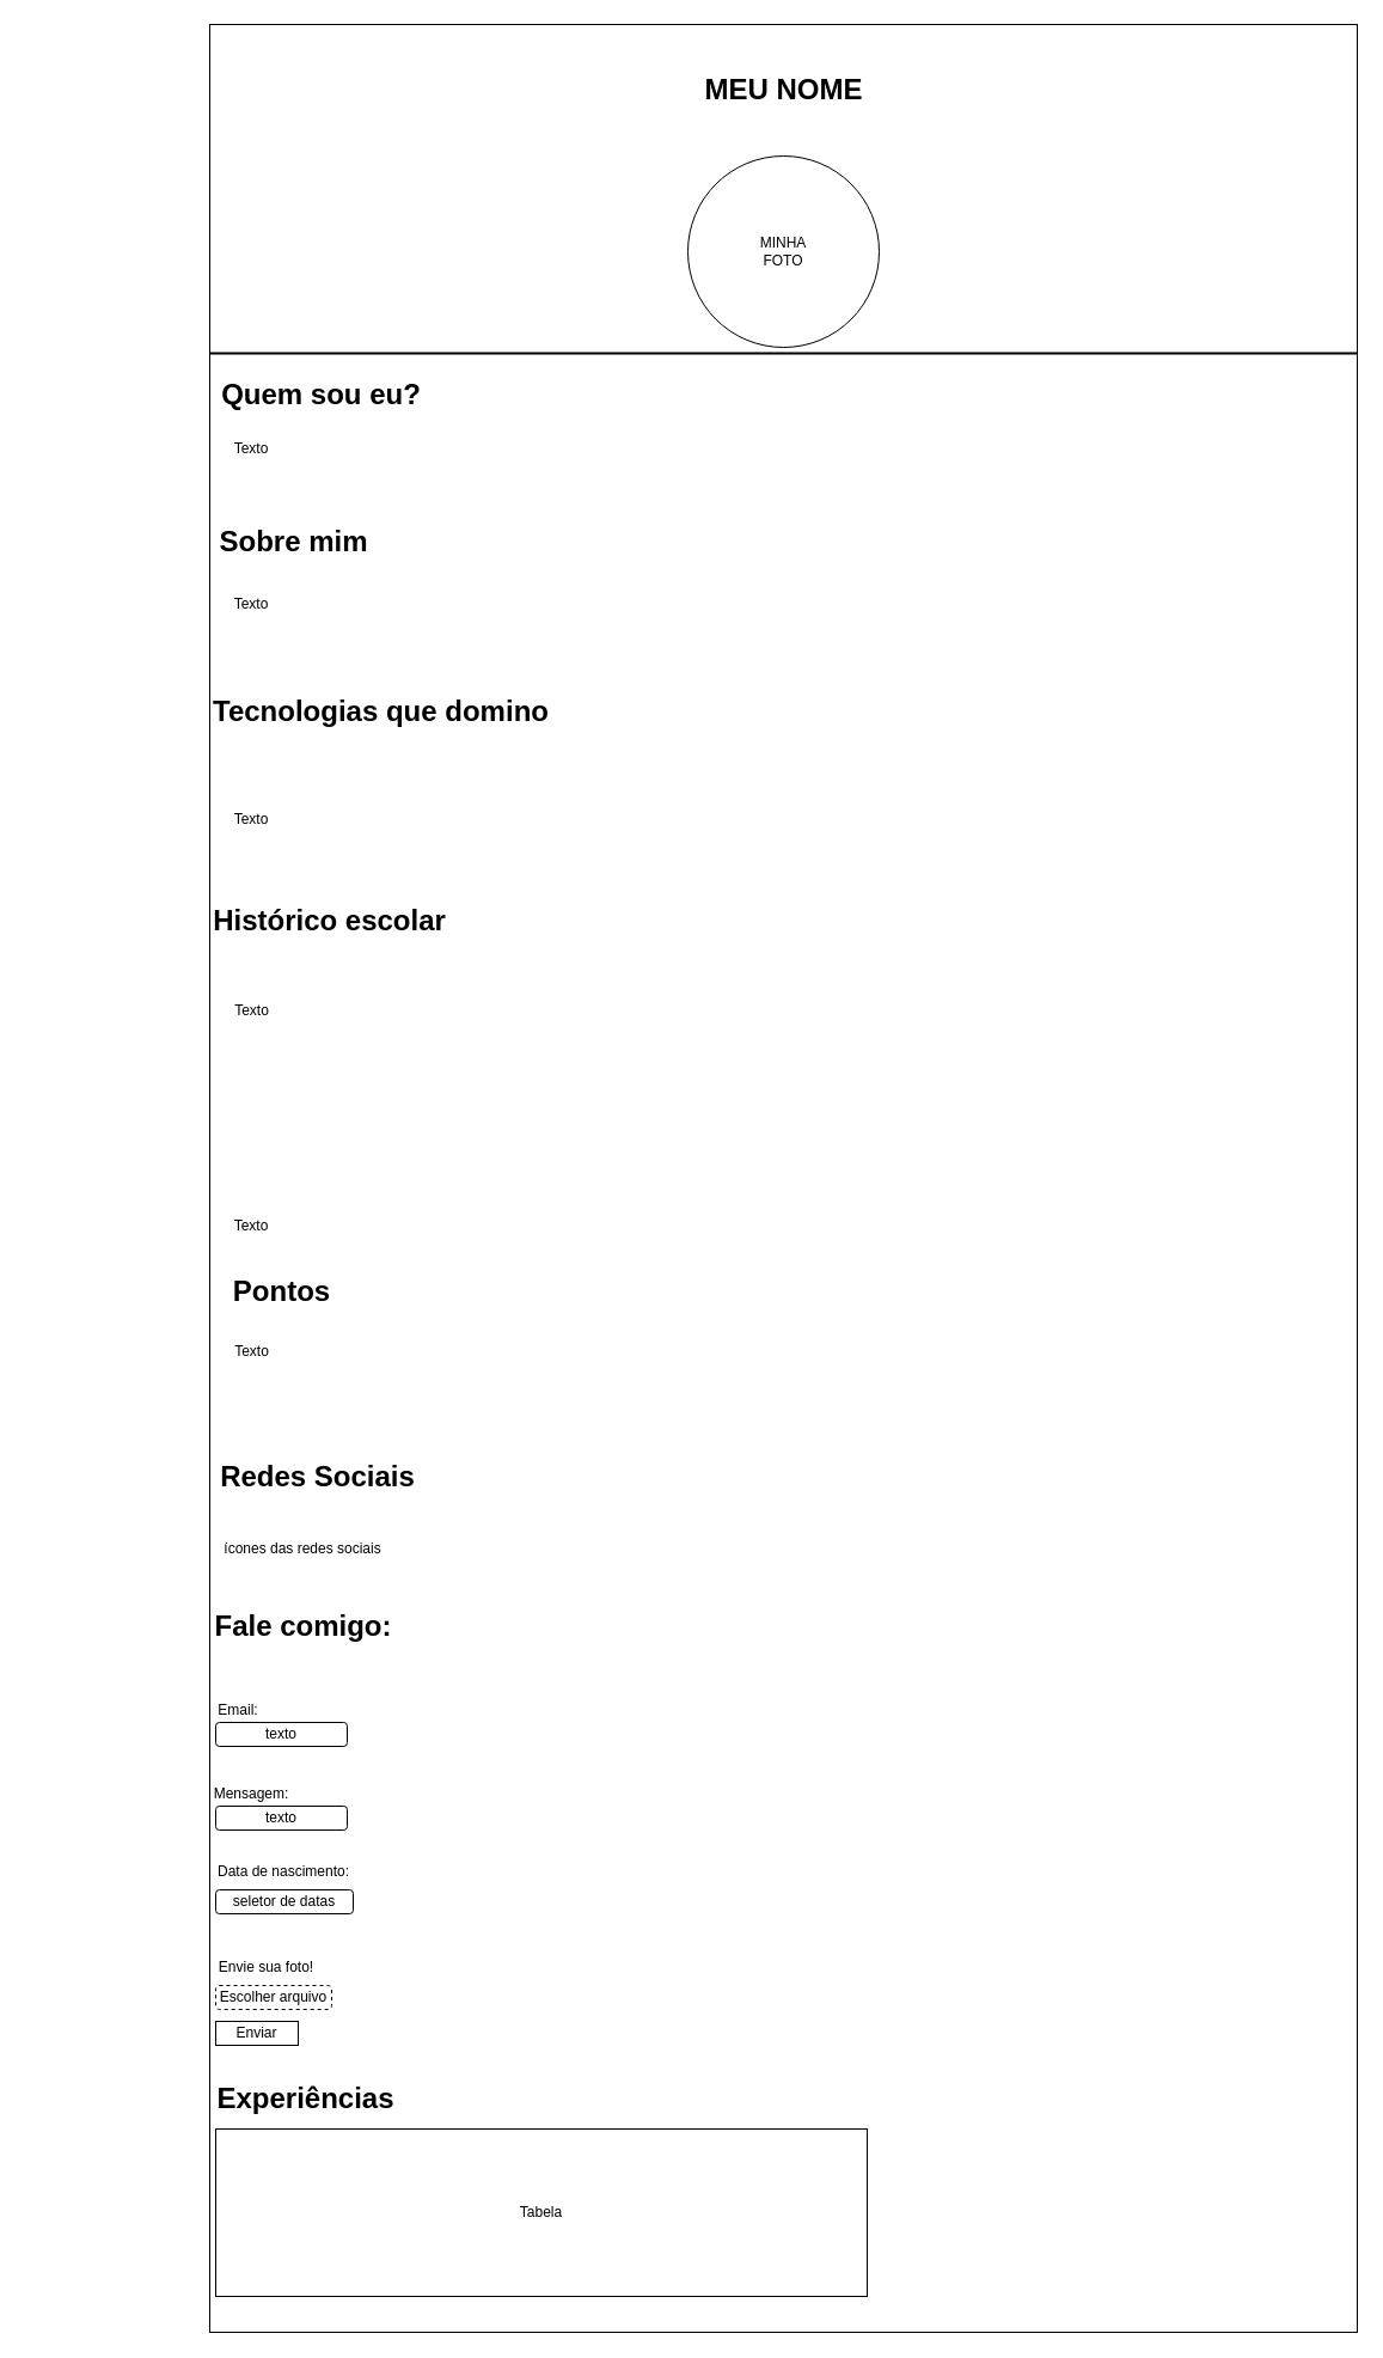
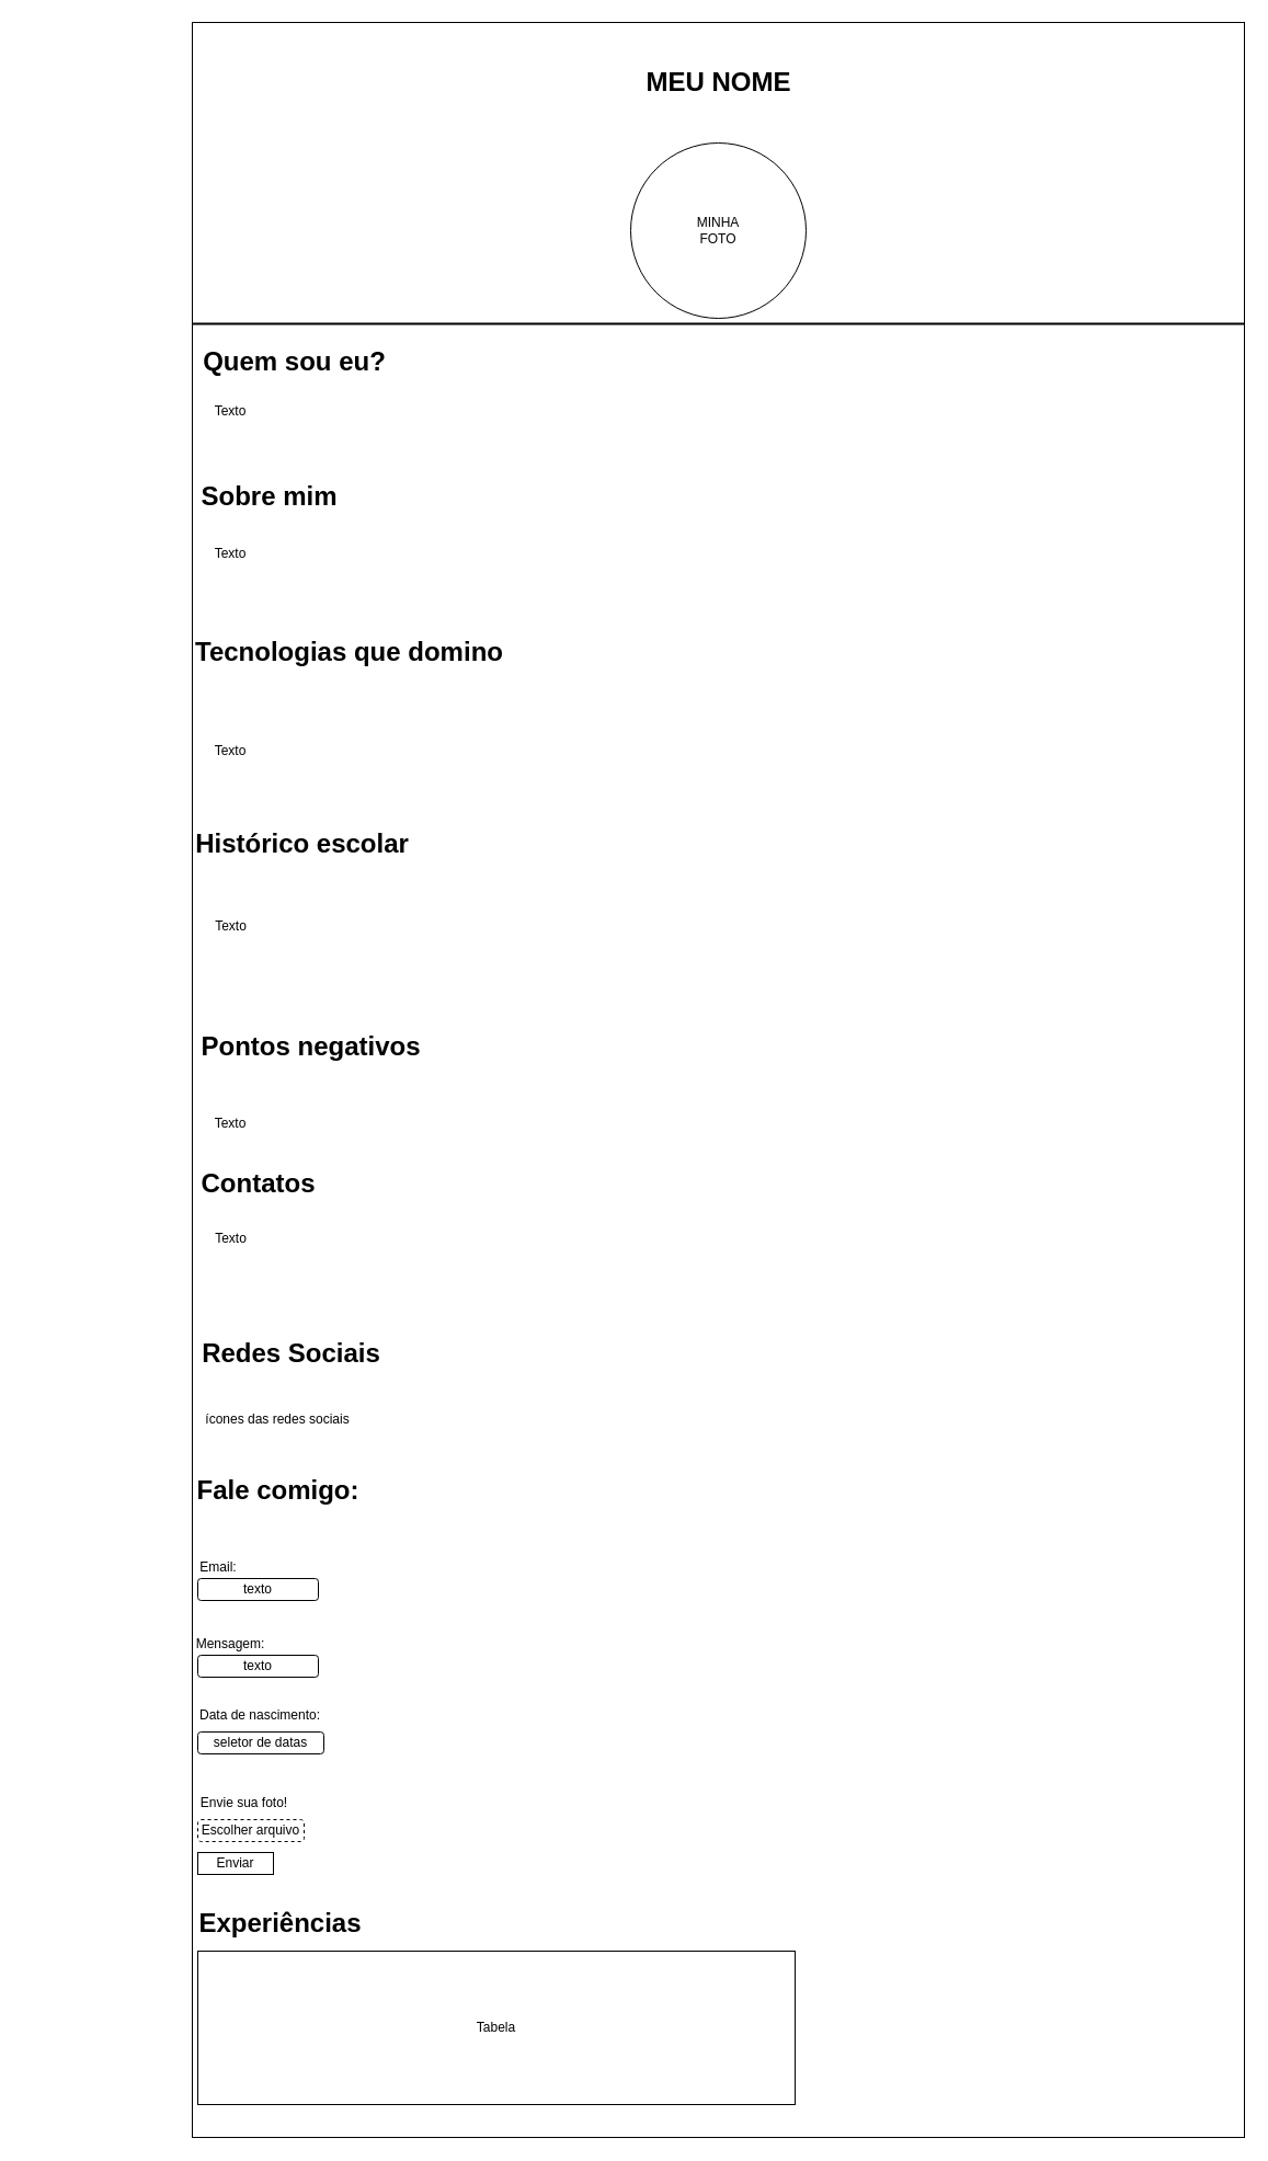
  <mxCell id="0" />
  <mxCell id="1" parent="0" />
  <mxCell id="2" value="" style="rounded=0;whiteSpace=wrap;html=1;" parent="1" vertex="1"><mxGeometry x="175" y="20" width="960" height="1930" as="geometry" /></mxCell>
  <mxCell id="3" value="" style="ellipse;whiteSpace=wrap;html=1;aspect=fixed;" parent="1" vertex="1"><mxGeometry x="575" y="130" width="160" height="160" as="geometry" /></mxCell>
  <mxCell id="4" value="MINHA FOTO" style="text;html=1;align=center;verticalAlign=middle;whiteSpace=wrap;rounded=0;" parent="1" vertex="1"><mxGeometry x="625" y="195" width="60" height="30" as="geometry" /></mxCell>
  <mxCell id="5" value="" style="line;strokeWidth=2;html=1;" parent="1" vertex="1"><mxGeometry x="175" y="290" width="960" height="10" as="geometry" /></mxCell>
  <mxCell id="6" value="MEU NOME" style="text;strokeColor=none;fillColor=none;html=1;fontSize=24;fontStyle=1;verticalAlign=middle;align=center;" parent="1" vertex="1"><mxGeometry x="585" y="50" width="140" height="50" as="geometry" /></mxCell>
  <mxCell id="7" value="Quem sou eu?" style="text;strokeColor=none;fillColor=none;html=1;fontSize=24;fontStyle=1;verticalAlign=middle;align=center;" parent="1" vertex="1"><mxGeometry x="177.5" y="300" width="180" height="60" as="geometry" /></mxCell>
  <mxCell id="8" value="Texto" style="text;html=1;align=center;verticalAlign=middle;whiteSpace=wrap;rounded=0;" parent="1" vertex="1"><mxGeometry x="105" y="310" width="210" height="130" as="geometry" /></mxCell>
  <mxCell id="9" value="Sobre mim" style="text;strokeColor=none;fillColor=none;html=1;fontSize=24;fontStyle=1;verticalAlign=middle;align=center;" parent="1" vertex="1"><mxGeometry x="185" y="430" width="120" height="45" as="geometry" /></mxCell>
  <mxCell id="10" value="Texto" style="text;html=1;align=center;verticalAlign=middle;whiteSpace=wrap;rounded=0;" parent="1" vertex="1"><mxGeometry x="60" y="450" width="300" height="110" as="geometry" /></mxCell>
  <mxCell id="11" value="Tecnologias que domino" style="text;strokeColor=none;fillColor=none;html=1;fontSize=24;fontStyle=1;verticalAlign=middle;align=center;" parent="1" vertex="1"><mxGeometry x="162.5" y="570" width="310" height="50" as="geometry" /></mxCell>
  <mxCell id="12" value="Texto" style="text;html=1;align=center;verticalAlign=middle;whiteSpace=wrap;rounded=0;" parent="1" vertex="1"><mxGeometry x="20" y="620" width="380" height="130" as="geometry" /></mxCell>
  <mxCell id="13" value="Histórico escolar" style="text;strokeColor=none;fillColor=none;html=1;fontSize=24;fontStyle=1;verticalAlign=middle;align=center;" parent="1" vertex="1"><mxGeometry x="145" y="740" width="260" height="60" as="geometry" /></mxCell>
  <mxCell id="14" value="Texto" style="text;html=1;align=center;verticalAlign=middle;whiteSpace=wrap;rounded=0;" parent="1" vertex="1"><mxGeometry x="87.5" y="810" width="245" height="70" as="geometry" /></mxCell>
+ <mxCell id="15" value="Pontos negativos" style="text;strokeColor=none;fillColor=none;html=1;fontSize=24;fontStyle=1;verticalAlign=middle;align=center;" parent="1" vertex="1"><mxGeometry x="175" y="920" width="215" height="70" as="geometry" /></mxCell>
  <mxCell id="16" value="Texto" style="text;html=1;align=center;verticalAlign=middle;whiteSpace=wrap;rounded=0;" parent="1" vertex="1"><mxGeometry x="120" y="990" width="180" height="70" as="geometry" /></mxCell>
- <mxCell id="17" value="Pontos" style="text;strokeColor=none;fillColor=none;html=1;fontSize=24;fontStyle=1;verticalAlign=middle;align=center;" parent="1" vertex="1"><mxGeometry x="185" y="1060" width="100" height="40" as="geometry" /></mxCell>
+ <mxCell id="17" value="Contatos" style="text;strokeColor=none;fillColor=none;html=1;fontSize=24;fontStyle=1;verticalAlign=middle;align=center;" parent="1" vertex="1"><mxGeometry x="185" y="1060" width="100" height="40" as="geometry" /></mxCell>
  <mxCell id="18" value="Texto" style="text;html=1;align=center;verticalAlign=middle;whiteSpace=wrap;rounded=0;" parent="1" vertex="1"><mxGeometry x="112.5" y="1090" width="195" height="80" as="geometry" /></mxCell>
  <mxCell id="19" value="Redes Sociais" style="text;strokeColor=none;fillColor=none;html=1;fontSize=24;fontStyle=1;verticalAlign=middle;align=center;" parent="1" vertex="1"><mxGeometry x="170" y="1209" width="190" height="51" as="geometry" /></mxCell>
  <mxCell id="20" value="ícones das redes sociais" style="text;html=1;align=center;verticalAlign=middle;whiteSpace=wrap;rounded=0;" parent="1" vertex="1"><mxGeometry x="162.5" y="1260" width="180" height="70" as="geometry" /></mxCell>
  <mxCell id="21" value="Fale comigo:" style="text;strokeColor=none;fillColor=none;html=1;fontSize=24;fontStyle=1;verticalAlign=middle;align=center;" parent="1" vertex="1"><mxGeometry x="145" y="1330" width="215" height="60" as="geometry" /></mxCell>
  <mxCell id="22" value="Email:" style="text;html=1;align=center;verticalAlign=middle;whiteSpace=wrap;rounded=0;" parent="1" vertex="1"><mxGeometry x="75" y="1350" width="247.5" height="160" as="geometry" /></mxCell>
  <mxCell id="23" value="texto" style="rounded=1;whiteSpace=wrap;html=1;" parent="1" vertex="1"><mxGeometry x="180" y="1440" width="110" height="20" as="geometry" /></mxCell>
  <mxCell id="24" value="Mensagem:" style="text;html=1;align=center;verticalAlign=middle;whiteSpace=wrap;rounded=0;" parent="1" vertex="1"><mxGeometry x="120" y="1460" width="180" height="80" as="geometry" /></mxCell>
  <mxCell id="25" value="texto" style="rounded=1;whiteSpace=wrap;html=1;" parent="1" vertex="1"><mxGeometry x="180" y="1510" width="110" height="20" as="geometry" /></mxCell>
  <mxCell id="26" value="seletor de datas" style="rounded=1;whiteSpace=wrap;html=1;" parent="1" vertex="1"><mxGeometry x="180" y="1580" width="115" height="20" as="geometry" /></mxCell>
  <mxCell id="27" value="Data de nascimento:" style="text;html=1;align=center;verticalAlign=middle;whiteSpace=wrap;rounded=0;" parent="1" vertex="1"><mxGeometry x="177.5" y="1550" width="117.5" height="30" as="geometry" /></mxCell>
  <mxCell id="28" value="Envie sua foto!" style="text;html=1;align=center;verticalAlign=middle;whiteSpace=wrap;rounded=0;" parent="1" vertex="1"><mxGeometry x="175" y="1630" width="95" height="30" as="geometry" /></mxCell>
  <mxCell id="29" value="Escolher arquivo" style="rounded=1;whiteSpace=wrap;html=1;dashed=1;" parent="1" vertex="1"><mxGeometry x="180" y="1660" width="97" height="20" as="geometry" /></mxCell>
  <mxCell id="30" value="Enviar" style="rounded=0;whiteSpace=wrap;html=1;" parent="1" vertex="1"><mxGeometry x="180" y="1690" width="69" height="20" as="geometry" /></mxCell>
  <mxCell id="31" value="Experiências" style="text;strokeColor=none;fillColor=none;html=1;fontSize=24;fontStyle=1;verticalAlign=middle;align=center;" parent="1" vertex="1"><mxGeometry x="180" y="1730" width="150" height="50" as="geometry" /></mxCell>
  <mxCell id="32" value="Tabela" style="rounded=0;whiteSpace=wrap;html=1;" parent="1" vertex="1"><mxGeometry x="180" y="1780" width="545" height="140" as="geometry" /></mxCell>
